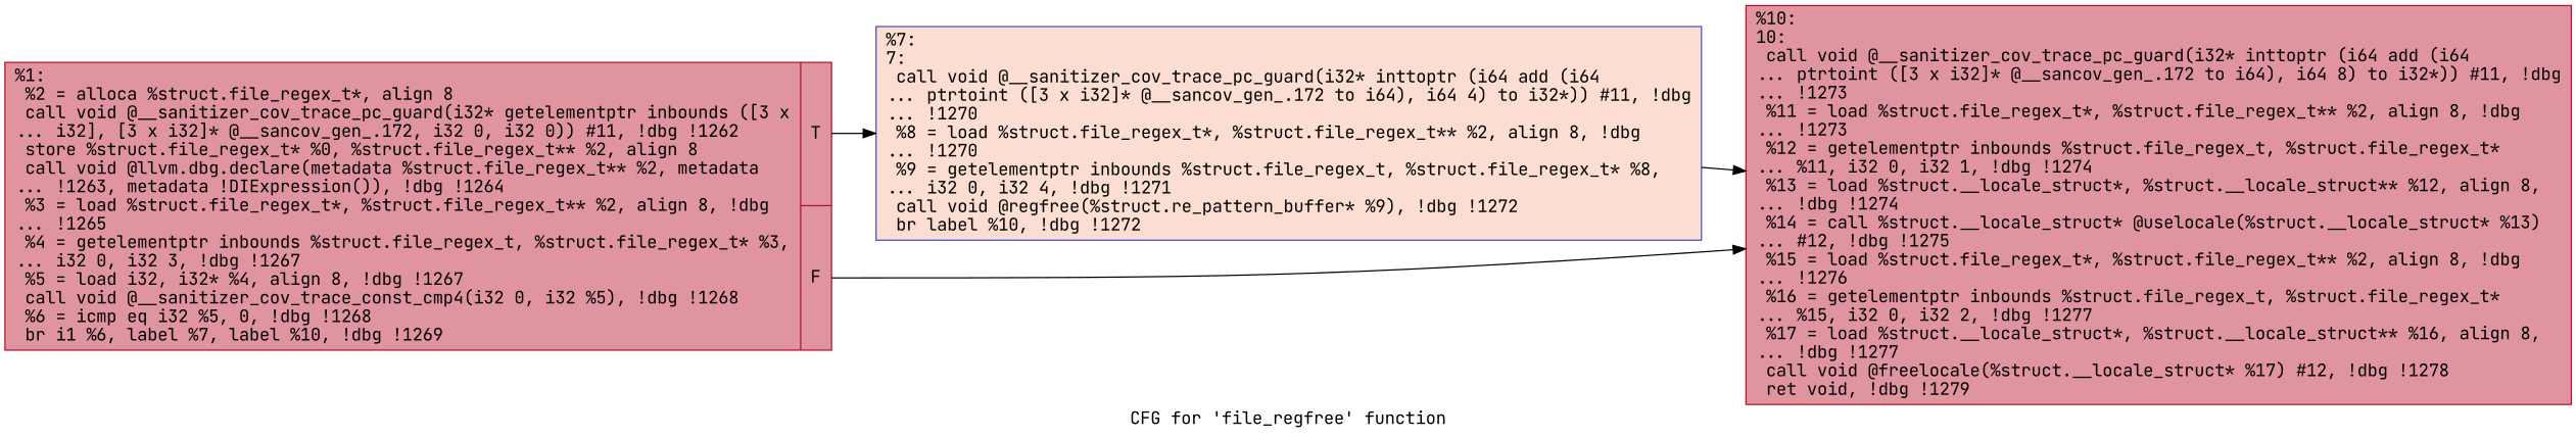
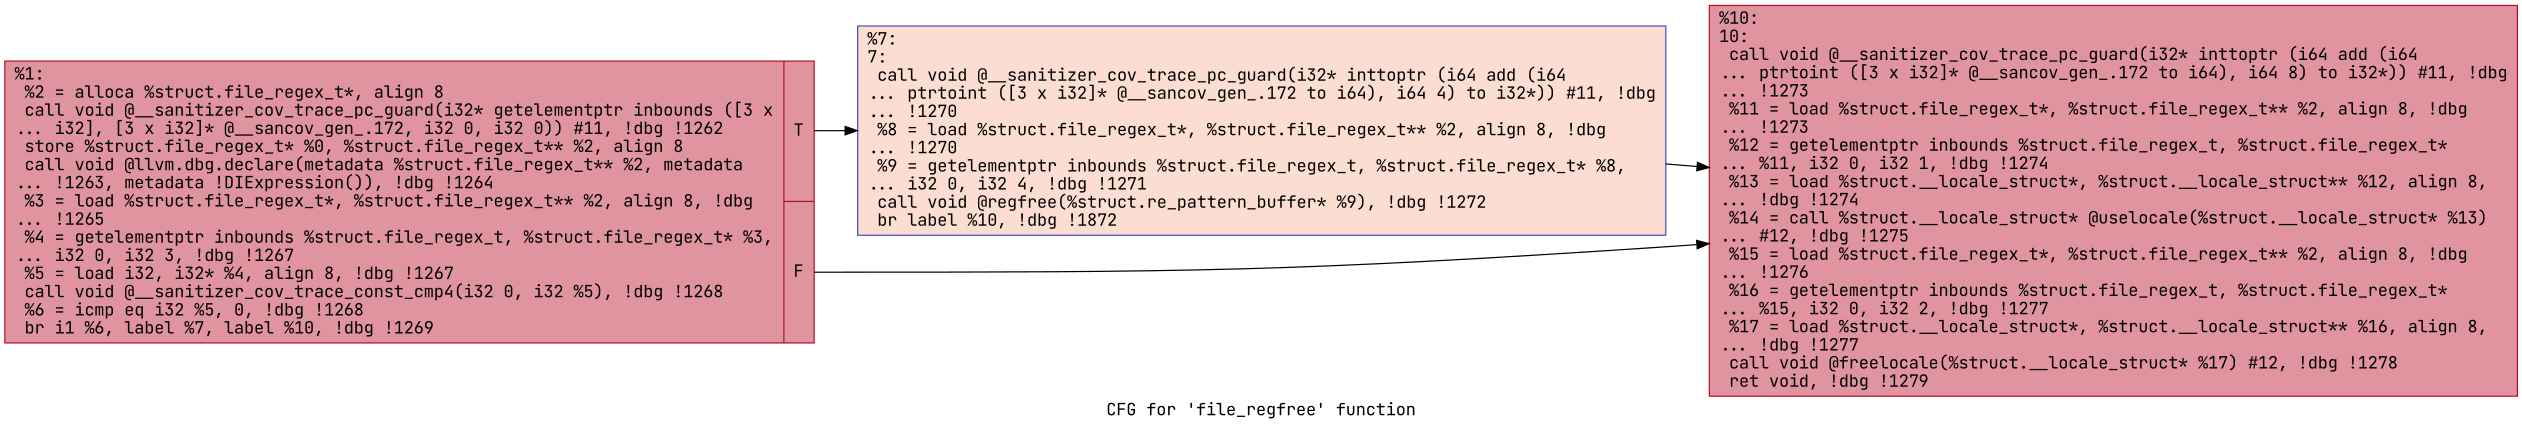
  digraph {
    label="CFG for 'file_regfree' function"
    rankdir=LR
    fontname="JetBrains Mono"
    node [color="#b70d28ff" fillcolor="#b70d2870" shape=record style=filled fontname="JetBrains Mono"]
    edge [fontname="JetBrains Mono"]
    n1 [label="{%1:\l  %2 = alloca %struct.file_regex_t*, align 8\l  call void @__sanitizer_cov_trace_pc_guard(i32* getelementptr inbounds ([3 x\l... i32], [3 x i32]* @__sancov_gen_.172, i32 0, i32 0)) #11, !dbg !1262\l  store %struct.file_regex_t* %0, %struct.file_regex_t** %2, align 8\l  call void @llvm.dbg.declare(metadata %struct.file_regex_t** %2, metadata\l... !1263, metadata !DIExpression()), !dbg !1264\l  %3 = load %struct.file_regex_t*, %struct.file_regex_t** %2, align 8, !dbg\l... !1265\l  %4 = getelementptr inbounds %struct.file_regex_t, %struct.file_regex_t* %3,\l... i32 0, i32 3, !dbg !1267\l  %5 = load i32, i32* %4, align 8, !dbg !1267\l  call void @__sanitizer_cov_trace_const_cmp4(i32 0, i32 %5), !dbg !1268\l  %6 = icmp eq i32 %5, 0, !dbg !1268\l  br i1 %6, label %7, label %10, !dbg !1269\l|{<s0>T|<s1>F}}"]
-   n2 [color="#3d50c3ff" fillcolor="#f7b39670" label="{%7:\l7:                                                \l  call void @__sanitizer_cov_trace_pc_guard(i32* inttoptr (i64 add (i64\l... ptrtoint ([3 x i32]* @__sancov_gen_.172 to i64), i64 4) to i32*)) #11, !dbg\l... !1270\l  %8 = load %struct.file_regex_t*, %struct.file_regex_t** %2, align 8, !dbg\l... !1270\l  %9 = getelementptr inbounds %struct.file_regex_t, %struct.file_regex_t* %8,\l... i32 0, i32 4, !dbg !1271\l  call void @regfree(%struct.re_pattern_buffer* %9), !dbg !1272\l  br label %10, !dbg !1272\l}"]
+   n2 [color="#3d50c3ff" fillcolor="#f7b39670" label="{%7:\l7:                                                \l  call void @__sanitizer_cov_trace_pc_guard(i32* inttoptr (i64 add (i64\l... ptrtoint ([3 x i32]* @__sancov_gen_.172 to i64), i64 4) to i32*)) #11, !dbg\l... !1270\l  %8 = load %struct.file_regex_t*, %struct.file_regex_t** %2, align 8, !dbg\l... !1270\l  %9 = getelementptr inbounds %struct.file_regex_t, %struct.file_regex_t* %8,\l... i32 0, i32 4, !dbg !1271\l  call void @regfree(%struct.re_pattern_buffer* %9), !dbg !1272\l  br label %10, !dbg !1872\l}"]
    n3 [label="{%10:\l10:                                               \l  call void @__sanitizer_cov_trace_pc_guard(i32* inttoptr (i64 add (i64\l... ptrtoint ([3 x i32]* @__sancov_gen_.172 to i64), i64 8) to i32*)) #11, !dbg\l... !1273\l  %11 = load %struct.file_regex_t*, %struct.file_regex_t** %2, align 8, !dbg\l... !1273\l  %12 = getelementptr inbounds %struct.file_regex_t, %struct.file_regex_t*\l... %11, i32 0, i32 1, !dbg !1274\l  %13 = load %struct.__locale_struct*, %struct.__locale_struct** %12, align 8,\l... !dbg !1274\l  %14 = call %struct.__locale_struct* @uselocale(%struct.__locale_struct* %13)\l... #12, !dbg !1275\l  %15 = load %struct.file_regex_t*, %struct.file_regex_t** %2, align 8, !dbg\l... !1276\l  %16 = getelementptr inbounds %struct.file_regex_t, %struct.file_regex_t*\l... %15, i32 0, i32 2, !dbg !1277\l  %17 = load %struct.__locale_struct*, %struct.__locale_struct** %16, align 8,\l... !dbg !1277\l  call void @freelocale(%struct.__locale_struct* %17) #12, !dbg !1278\l  ret void, !dbg !1279\l}"]
    n1 -> n2 [tailport=s0]
    n1 -> n3 [tailport=s1]
    n2 -> n3
  }
